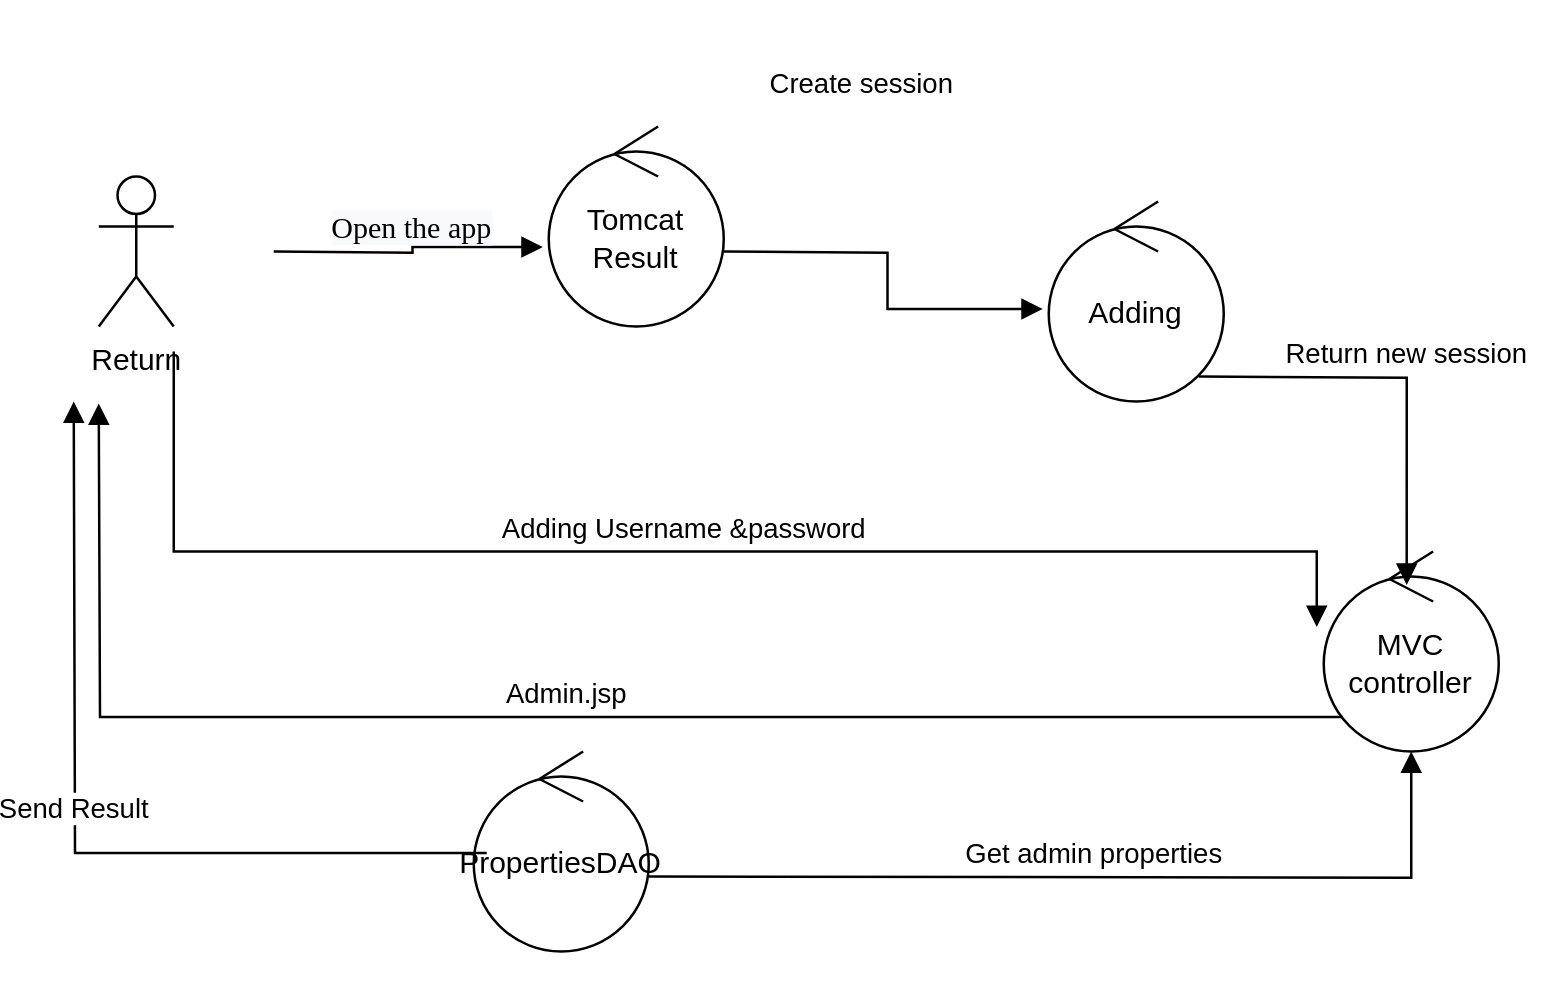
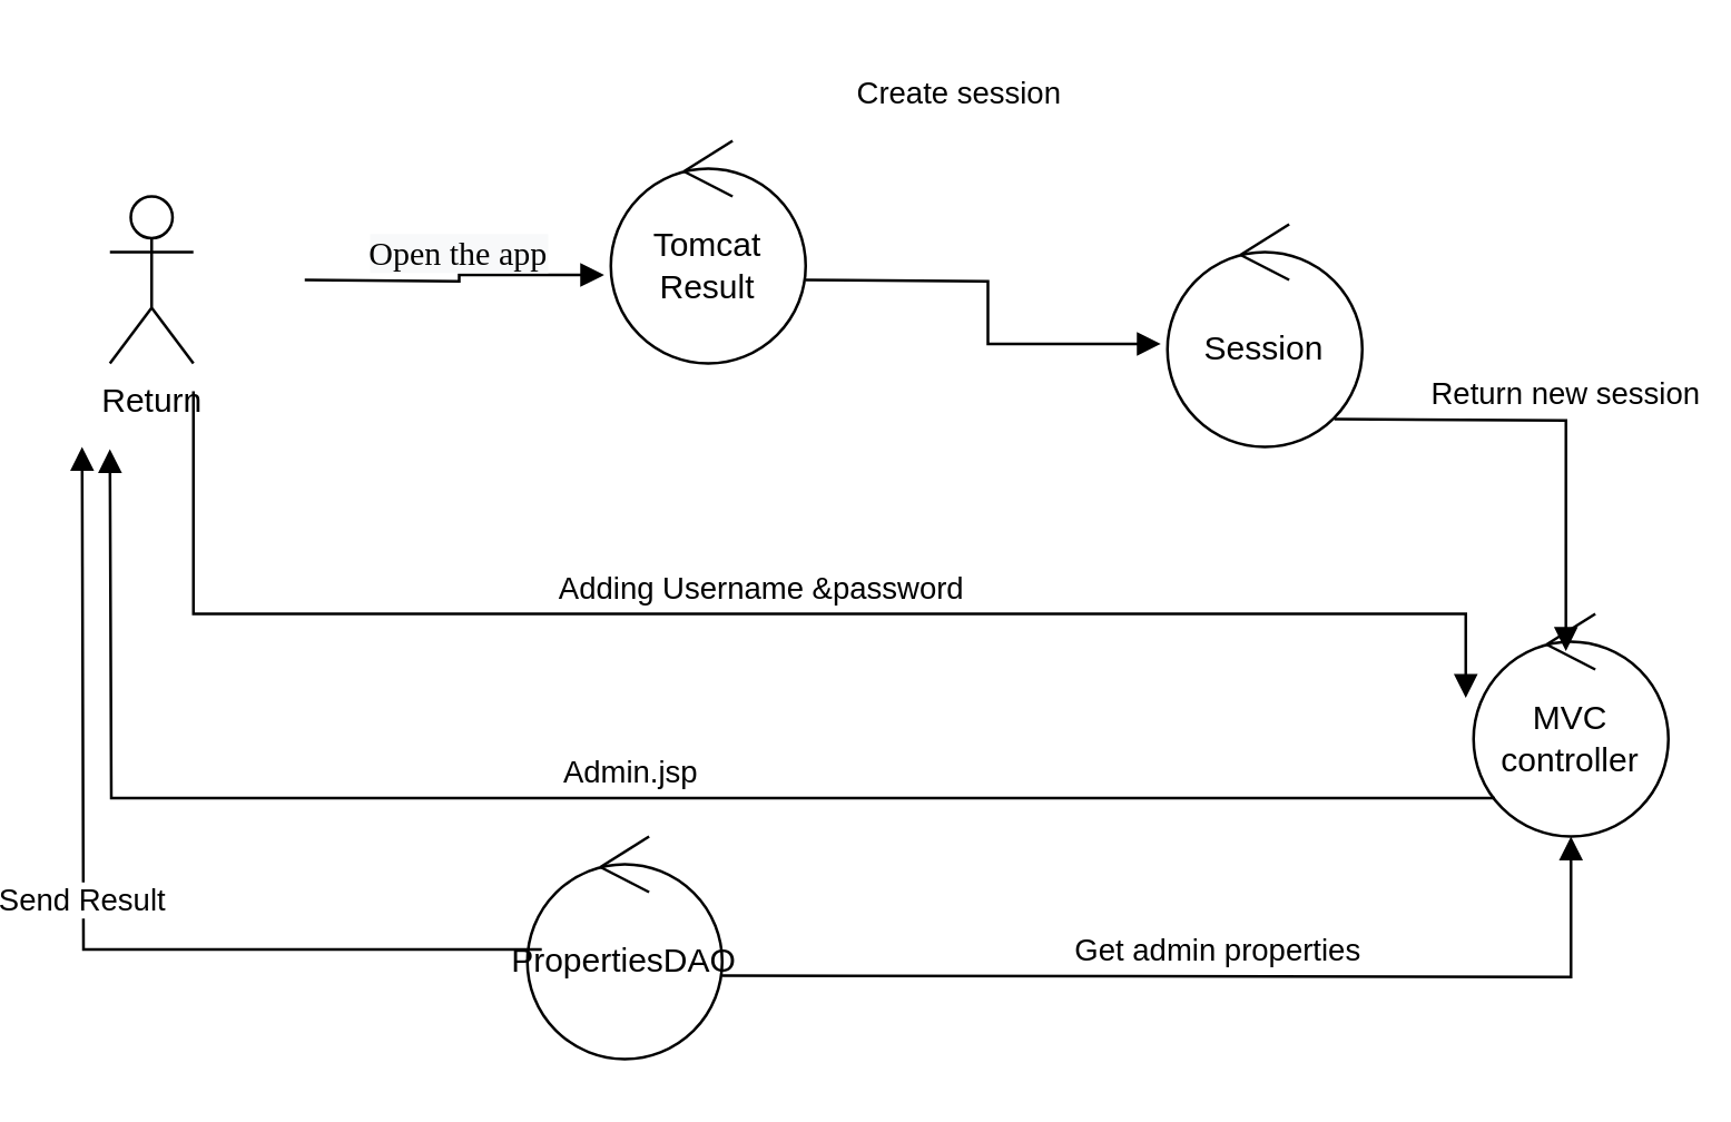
  <mxCell id="0" />
  <mxCell id="1" parent="0" />
  <mxCell id="2" value="Return" style="shape=umlActor;verticalLabelPosition=bottom;verticalAlign=top;html=1;" vertex="1" parent="1"><mxGeometry x="30" y="40" width="30" height="60" as="geometry" /></mxCell>
  <mxCell id="3" value="Tomcat Result" style="ellipse;shape=umlControl;whiteSpace=wrap;html=1;" vertex="1" parent="1"><mxGeometry x="210" y="20" width="70" height="80" as="geometry" /></mxCell>
- <mxCell id="4" value="Adding" style="ellipse;shape=umlControl;whiteSpace=wrap;html=1;" vertex="1" parent="1"><mxGeometry x="410" y="50" width="70" height="80" as="geometry" /></mxCell>
+ <mxCell id="4" value="Session" style="ellipse;shape=umlControl;whiteSpace=wrap;html=1;" vertex="1" parent="1"><mxGeometry x="410" y="50" width="70" height="80" as="geometry" /></mxCell>
  <mxCell id="5" value="MVC controller" style="ellipse;shape=umlControl;whiteSpace=wrap;html=1;" vertex="1" parent="1"><mxGeometry x="520" y="190" width="70" height="80" as="geometry" /></mxCell>
  <mxCell id="6" value="PropertiesDAO" style="ellipse;shape=umlControl;whiteSpace=wrap;html=1;" vertex="1" parent="1"><mxGeometry x="180" y="270" width="70" height="80" as="geometry" /></mxCell>
  <mxCell id="7" value="&lt;span style=&quot;font-family: &amp;#34;verdana&amp;#34; ; font-size: 12px ; background-color: rgb(248 , 249 , 250)&quot;&gt;Open the app&lt;/span&gt;" style="html=1;verticalAlign=bottom;endArrow=block;rounded=0;edgeStyle=orthogonalEdgeStyle;entryX=-0.034;entryY=0.603;entryDx=0;entryDy=0;entryPerimeter=0;" edge="1" parent="1" target="3"><mxGeometry width="80" relative="1" as="geometry"><mxPoint x="100" y="70" as="sourcePoint" /><mxPoint x="180" y="70" as="targetPoint" /></mxGeometry></mxCell>
  <mxCell id="8" value="&lt;br&gt;&lt;br&gt;&lt;span style=&quot;color: rgb(0 , 0 , 0) ; font-family: &amp;#34;helvetica&amp;#34; ; font-size: 11px ; font-style: normal ; font-weight: 400 ; letter-spacing: normal ; text-align: center ; text-indent: 0px ; text-transform: none ; word-spacing: 0px ; background-color: rgb(255 , 255 , 255) ; display: inline ; float: none&quot;&gt;Create session&lt;br&gt;&lt;/span&gt;&lt;br&gt;" style="html=1;verticalAlign=bottom;endArrow=block;rounded=0;edgeStyle=orthogonalEdgeStyle;entryX=-0.034;entryY=0.537;entryDx=0;entryDy=0;entryPerimeter=0;" edge="1" parent="1" target="4"><mxGeometry x="-0.137" y="25" width="80" relative="1" as="geometry"><mxPoint x="280" y="70" as="sourcePoint" /><mxPoint x="360" y="70" as="targetPoint" /><mxPoint x="-10" y="-20" as="offset" /></mxGeometry></mxCell>
  <mxCell id="9" value="Return new session&lt;br&gt;" style="html=1;verticalAlign=bottom;endArrow=block;rounded=0;edgeStyle=orthogonalEdgeStyle;entryX=0.474;entryY=0.167;entryDx=0;entryDy=0;entryPerimeter=0;" edge="1" parent="1" target="5"><mxGeometry width="80" relative="1" as="geometry"><mxPoint x="470" y="120" as="sourcePoint" /><mxPoint x="550" y="120" as="targetPoint" /></mxGeometry></mxCell>
  <mxCell id="10" value="Admin.jsp" style="html=1;verticalAlign=bottom;endArrow=block;rounded=0;edgeStyle=orthogonalEdgeStyle;exitX=0.109;exitY=0.828;exitDx=0;exitDy=0;exitPerimeter=0;" edge="1" parent="1" source="5"><mxGeometry width="80" relative="1" as="geometry"><mxPoint x="580" y="249" as="sourcePoint" /><mxPoint x="30" y="130.8" as="targetPoint" /></mxGeometry></mxCell>
  <mxCell id="11" value="Adding Username &amp;amp;password" style="html=1;verticalAlign=bottom;endArrow=block;rounded=0;edgeStyle=orthogonalEdgeStyle;entryX=-0.04;entryY=0.378;entryDx=0;entryDy=0;entryPerimeter=0;" edge="1" parent="1" target="5"><mxGeometry width="80" relative="1" as="geometry"><mxPoint x="60" y="110" as="sourcePoint" /><mxPoint x="140" y="110" as="targetPoint" /><Array as="points"><mxPoint x="60" y="190" /><mxPoint x="517" y="190" /></Array></mxGeometry></mxCell>
  <mxCell id="12" value="Get admin properties" style="html=1;verticalAlign=bottom;endArrow=block;rounded=0;edgeStyle=orthogonalEdgeStyle;" edge="1" parent="1" target="5"><mxGeometry width="80" relative="1" as="geometry"><mxPoint x="250" y="320" as="sourcePoint" /><mxPoint x="330" y="320" as="targetPoint" /></mxGeometry></mxCell>
  <mxCell id="13" value="Send Result" style="html=1;verticalAlign=bottom;endArrow=block;rounded=0;edgeStyle=orthogonalEdgeStyle;exitX=0.074;exitY=0.508;exitDx=0;exitDy=0;exitPerimeter=0;" edge="1" parent="1" source="6"><mxGeometry width="80" relative="1" as="geometry"><mxPoint x="100" y="310" as="sourcePoint" /><mxPoint x="20" y="130" as="targetPoint" /></mxGeometry></mxCell>
